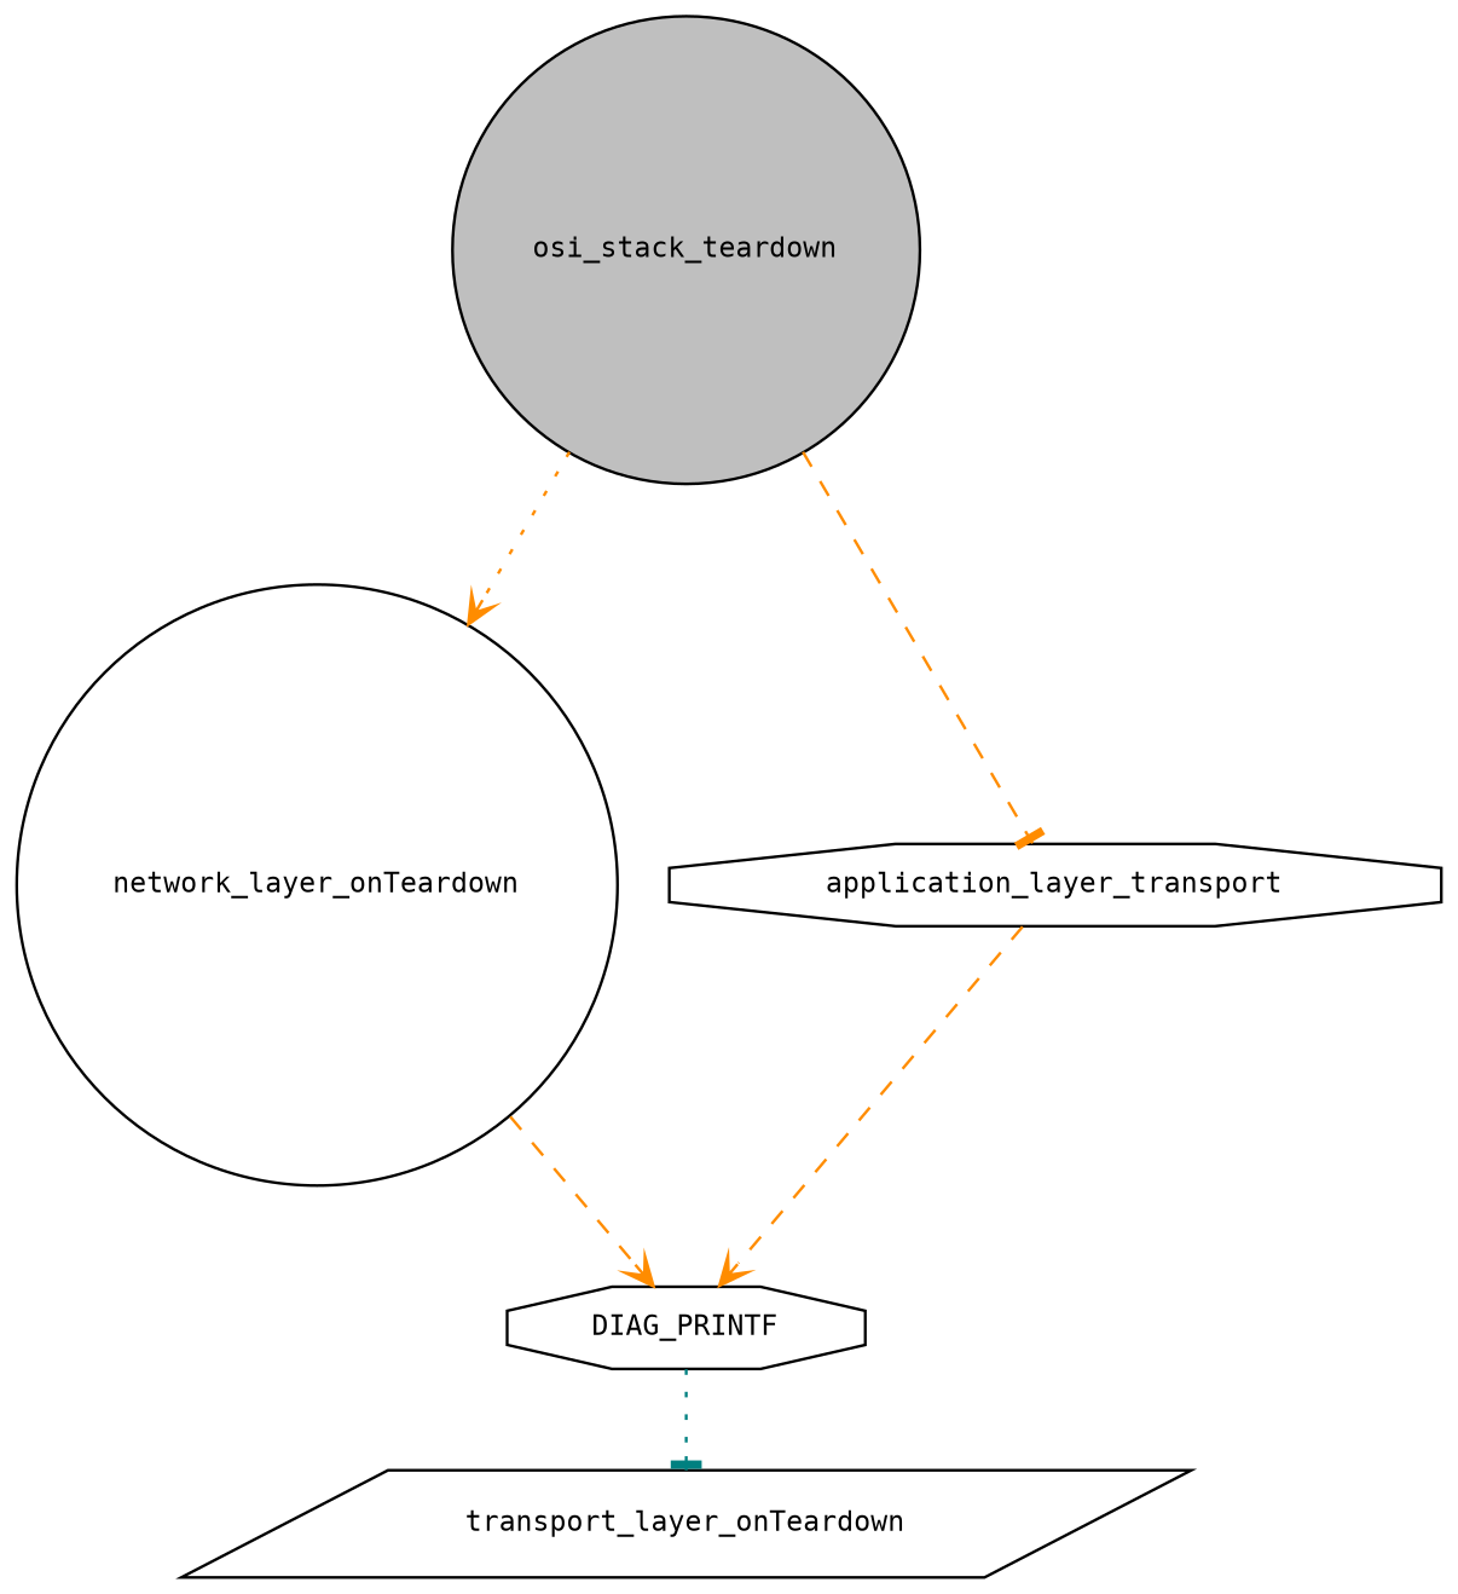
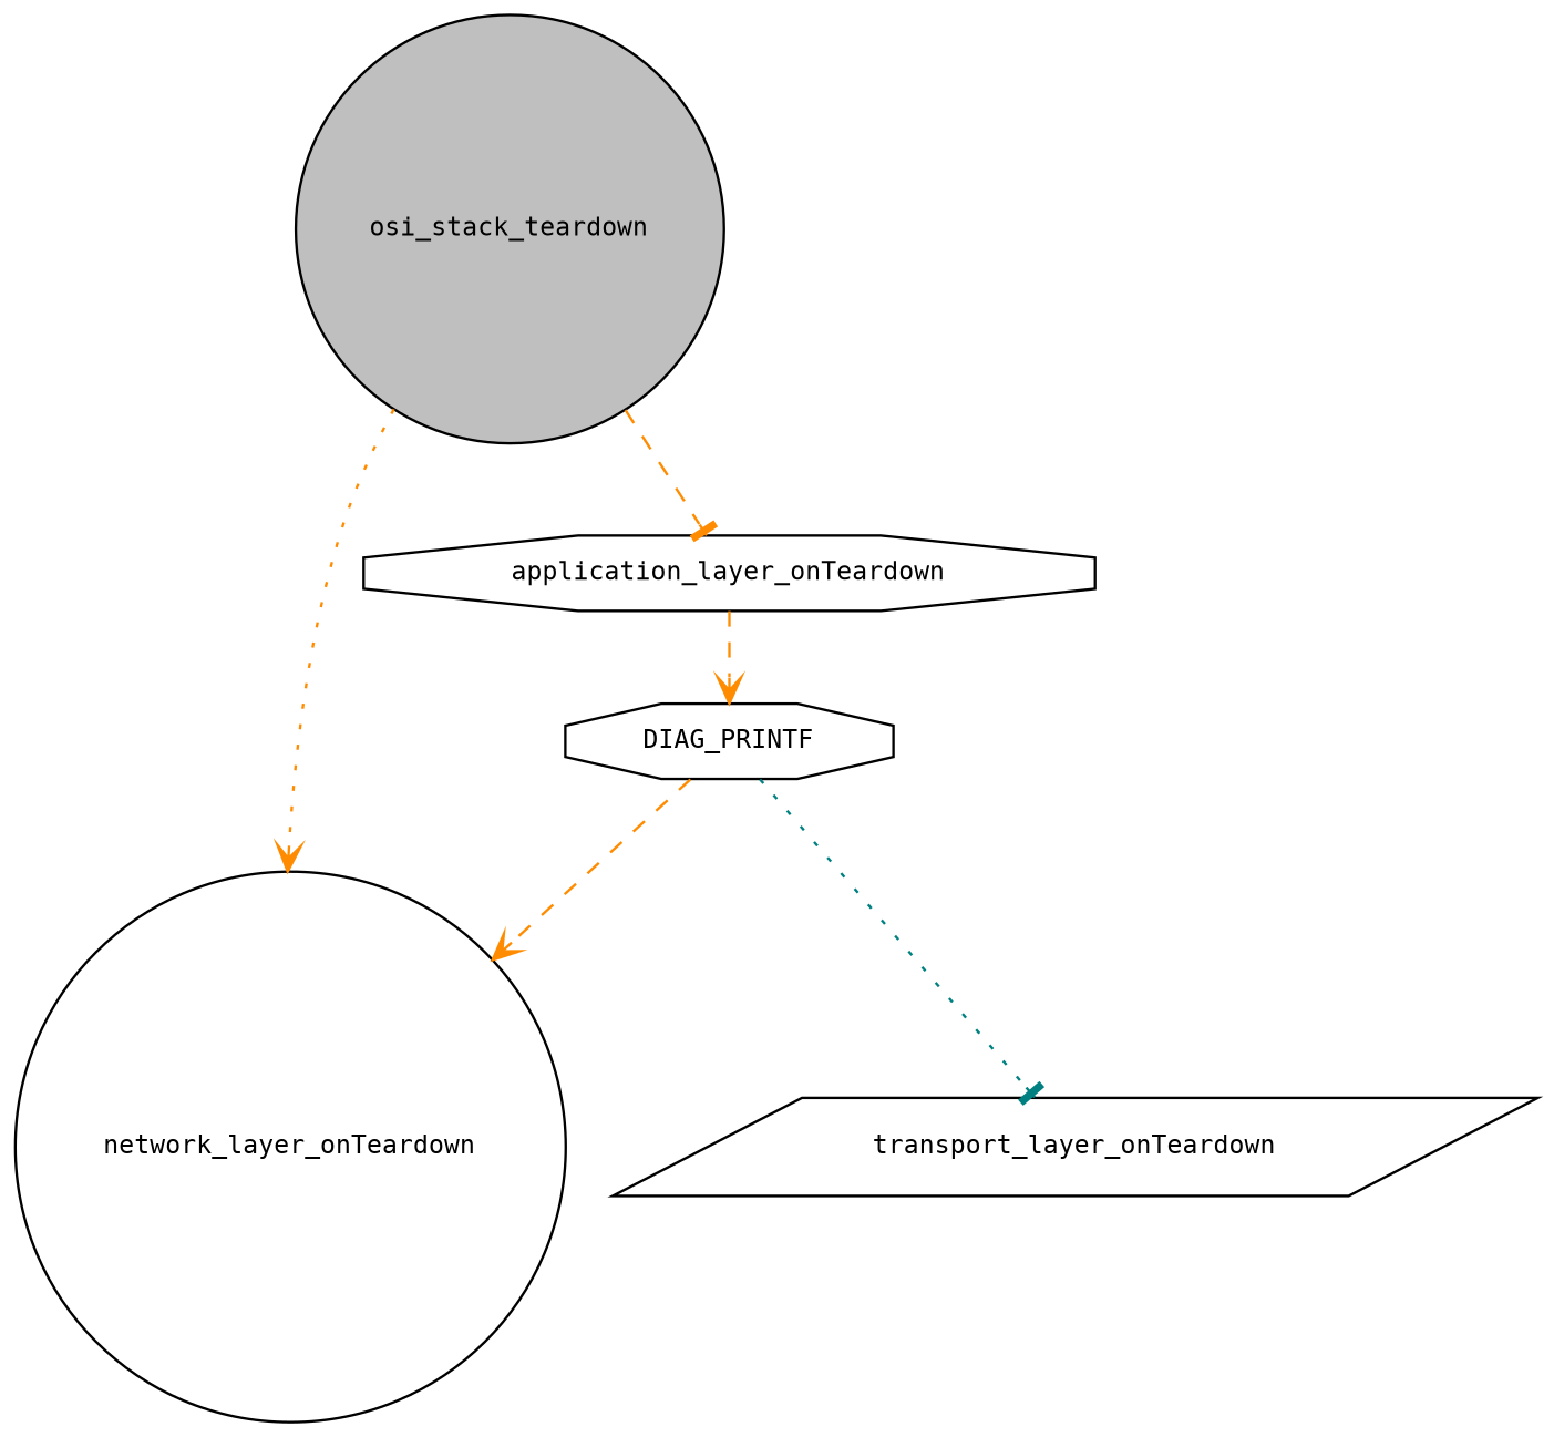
  digraph {
    fontname="DejaVu Sans Mono"
    rankdir=TB
    node [color=black fillcolor=white fontname="DejaVu Sans Mono" fontsize=10 shape=circle style=filled]
    edge [arrowhead=vee color=darkorange fontname="DejaVu Sans Mono" fontsize=10 labelfontname=Helvetica labelfontsize=10 style=dashed]
    n1 [fillcolor=grey75 fontcolor=black height=0.2 label=osi_stack_teardown width=0.4]
    n2 [height=0.2 label=network_layer_onTeardown width=0.4]
-   n3 [height=0.2 label=application_layer_transport shape=octagon width=0.4]
+   n3 [height=0.2 label=application_layer_onTeardown shape=octagon width=0.4]
    n4 [height=0.2 label=DIAG_PRINTF shape=octagon width=0.4]
    n5 [height=0.2 label=transport_layer_onTeardown shape=parallelogram width=0.4]
    n1 -> n2 [style=dotted]
    n1 -> n3 [arrowhead=tee]
-   n2 -> n4
+   n4 -> n2
    n3 -> n4
    n4 -> n5 [arrowhead=tee color=teal style=dotted]
  }
